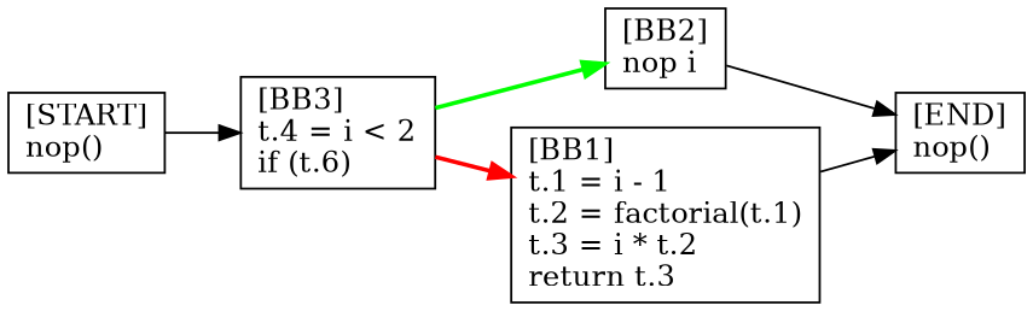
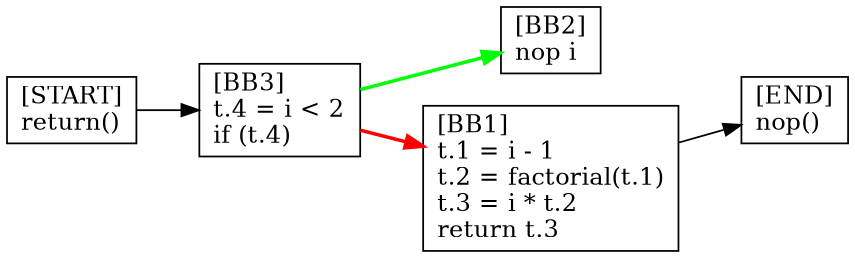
  digraph {
    rankdir=LR
    node [shape=box]
-   n1 [label="[BB3]\lt.4 = i < 2\lif (t.6)\l"]
+   n1 [label="[BB3]\lt.4 = i < 2\lif (t.4)\l"]
    n2 [label="[BB2]\lnop i\l"]
    n3 [label="[BB1]\lt.1 = i - 1\lt.2 = factorial(t.1)\lt.3 = i * t.2\lreturn t.3\l"]
    n4 [label="[END]\lnop()\l"]
-   n5 [label="[START]\lnop()\l"]
+   n5 [label="[START]\lreturn()\l"]
    n1 -> n2 [color=green penwidth=2]
    n1 -> n3 [color=red penwidth=2]
-   n2 -> n4
    n3 -> n4
    n5 -> n1
  }
